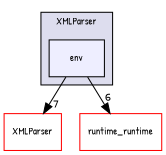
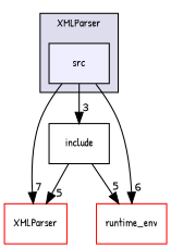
  digraph {
    compound=true
    fontname="Patrick Hand"
    node [fillcolor=white fontname="Patrick Hand" fontsize=10 shape=box style=filled]
    edge [fontname="Patrick Hand" headlabel=5 labeldistance=1.5 labelfontname=Helvetica labelfontsize=10]
-   n1 [fillcolor="#eeeeff" label=env pencolor=black]
+   n1 [fillcolor="#eeeeff" label=src pencolor=black]
    n2 [color=red label=XMLParser]
-   n4 [color=red label=runtime_runtime]
+   n3 [label=include fillcolor="" style=""]
+   n4 [color=red label=runtime_env]
    subgraph cluster_1 {
      bgcolor="#ddddee"
      fontsize=10
      label=XMLParser
      pencolor=black
      n1
    }
    n1 -> n2 [headlabel=7]
+   n1 -> n3 [headlabel=3]
    n1 -> n4 [headlabel=6]
+   n3 -> n2
+   n3 -> n4
  }
